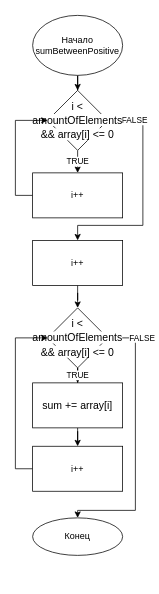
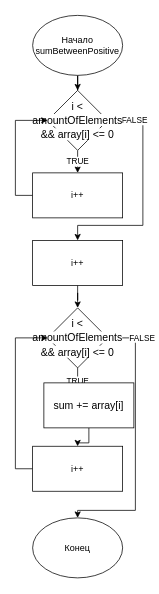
  <mxCell id="0" />
  <mxCell id="1" parent="0" />
  <mxCell id="2" style="edgeStyle=orthogonalEdgeStyle;rounded=0;orthogonalLoop=1;jettySize=auto;html=1;entryX=0.5;entryY=0;entryDx=0;entryDy=0;" edge="1" parent="1" source="3" target="6"><mxGeometry relative="1" as="geometry" /></mxCell>
  <mxCell id="3" value="Начало&lt;br&gt;sumBetweenPositive" style="ellipse;whiteSpace=wrap;html=1;" vertex="1" parent="1"><mxGeometry x="43" y="20" width="120" height="80" as="geometry" /></mxCell>
  <mxCell id="4" value="TRUE" style="edgeStyle=orthogonalEdgeStyle;rounded=0;orthogonalLoop=1;jettySize=auto;html=1;entryX=0.5;entryY=0;entryDx=0;entryDy=0;" edge="1" parent="1" source="6" target="8"><mxGeometry relative="1" as="geometry" /></mxCell>
  <mxCell id="5" value="FALSE" style="edgeStyle=orthogonalEdgeStyle;rounded=0;orthogonalLoop=1;jettySize=auto;html=1;entryX=0.5;entryY=0;entryDx=0;entryDy=0;" edge="1" parent="1" source="6" target="10"><mxGeometry x="-0.755" relative="1" as="geometry"><mxPoint x="97" y="310" as="targetPoint" /><Array as="points"><mxPoint x="190" y="160" /><mxPoint x="190" y="300" /><mxPoint x="103" y="300" /></Array><mxPoint as="offset" /></mxGeometry></mxCell>
  <mxCell id="6" value="&lt;div style=&quot;font-size: 14px; line-height: 19px;&quot;&gt;&lt;span style=&quot;background-color: rgb(255, 255, 255);&quot;&gt;i &amp;lt; amountOfElements &amp;amp;&amp;amp; array[i] &amp;lt;= 0&lt;/span&gt;&lt;/div&gt;" style="rhombus;whiteSpace=wrap;html=1;" vertex="1" parent="1"><mxGeometry x="63" y="120" width="80" height="80" as="geometry" /></mxCell>
  <mxCell id="7" style="edgeStyle=orthogonalEdgeStyle;rounded=0;orthogonalLoop=1;jettySize=auto;html=1;entryX=0;entryY=0.5;entryDx=0;entryDy=0;" edge="1" parent="1" source="8" target="6"><mxGeometry relative="1" as="geometry"><mxPoint x="19" y="160" as="targetPoint" /><Array as="points"><mxPoint x="20" y="260" /><mxPoint x="20" y="160" /></Array></mxGeometry></mxCell>
  <mxCell id="8" value="i++" style="rounded=0;whiteSpace=wrap;html=1;" vertex="1" parent="1"><mxGeometry x="43" y="230" width="120" height="60" as="geometry" /></mxCell>
  <mxCell id="9" style="edgeStyle=orthogonalEdgeStyle;rounded=0;orthogonalLoop=1;jettySize=auto;html=1;entryX=0.5;entryY=0;entryDx=0;entryDy=0;" edge="1" parent="1" source="10" target="13"><mxGeometry relative="1" as="geometry" /></mxCell>
  <mxCell id="10" value="i++" style="rounded=0;whiteSpace=wrap;html=1;" vertex="1" parent="1"><mxGeometry x="43" y="320" width="120" height="60" as="geometry" /></mxCell>
  <mxCell id="11" value="TRUE" style="edgeStyle=orthogonalEdgeStyle;rounded=0;orthogonalLoop=1;jettySize=auto;html=1;entryX=0.5;entryY=0;entryDx=0;entryDy=0;" edge="1" parent="1" source="13" target="17"><mxGeometry relative="1" as="geometry" /></mxCell>
  <mxCell id="12" value="FALSE" style="edgeStyle=orthogonalEdgeStyle;rounded=0;orthogonalLoop=1;jettySize=auto;html=1;entryX=0.5;entryY=0;entryDx=0;entryDy=0;" edge="1" parent="1" source="13" target="18"><mxGeometry x="-0.791" y="9" relative="1" as="geometry"><mxPoint x="99" y="680" as="targetPoint" /><Array as="points"><mxPoint x="180" y="450" /><mxPoint x="180" y="680" /><mxPoint x="103" y="680" /></Array><mxPoint as="offset" /></mxGeometry></mxCell>
  <mxCell id="13" value="&lt;div style=&quot;font-size: 14px; line-height: 19px;&quot;&gt;&lt;span style=&quot;background-color: rgb(255, 255, 255);&quot;&gt;i &amp;lt; amountOfElements &amp;amp;&amp;amp; array[i] &amp;lt;= 0&lt;/span&gt;&lt;/div&gt;" style="rhombus;whiteSpace=wrap;html=1;" vertex="1" parent="1"><mxGeometry x="63" y="410" width="80" height="80" as="geometry" /></mxCell>
  <mxCell id="14" style="edgeStyle=orthogonalEdgeStyle;rounded=0;orthogonalLoop=1;jettySize=auto;html=1;entryX=0;entryY=0.5;entryDx=0;entryDy=0;" edge="1" parent="1" source="15" target="13"><mxGeometry relative="1" as="geometry"><mxPoint x="19" y="440" as="targetPoint" /><Array as="points"><mxPoint x="20" y="625" /><mxPoint x="20" y="450" /></Array></mxGeometry></mxCell>
  <mxCell id="15" value="i++" style="rounded=0;whiteSpace=wrap;html=1;" vertex="1" parent="1"><mxGeometry x="43" y="594.5" width="120" height="60" as="geometry" /></mxCell>
  <mxCell id="16" style="edgeStyle=orthogonalEdgeStyle;rounded=0;orthogonalLoop=1;jettySize=auto;html=1;entryX=0.5;entryY=0;entryDx=0;entryDy=0;" edge="1" parent="1" source="17" target="15"><mxGeometry relative="1" as="geometry" /></mxCell>
- <mxCell id="17" value="&lt;div style=&quot;font-size: 14px; line-height: 19px;&quot;&gt;&lt;span style=&quot;background-color: rgb(255, 255, 255);&quot;&gt;sum += array[i]&lt;/span&gt;&lt;/div&gt;" style="rounded=0;whiteSpace=wrap;html=1;" vertex="1" parent="1"><mxGeometry x="43" y="510" width="120" height="60" as="geometry" /></mxCell>
- <mxCell id="18" value="Конец" style="ellipse;whiteSpace=wrap;html=1;" vertex="1" parent="1"><mxGeometry x="43" y="690" width="120" height="50" as="geometry" /></mxCell>
+ <mxCell id="17" value="&lt;div style=&quot;font-size: 14px; line-height: 19px;&quot;&gt;&lt;span style=&quot;background-color: rgb(255, 255, 255);&quot;&gt;sum += array[i]&lt;/span&gt;&lt;/div&gt;" style="rounded=0;whiteSpace=wrap;html=1;" vertex="1" parent="1"><mxGeometry x="58" y="510" width="120" height="60" as="geometry" /></mxCell>
+ <mxCell id="18" value="Конец" style="ellipse;whiteSpace=wrap;html=1;" vertex="1" parent="1"><mxGeometry x="43" y="690" width="120" height="80" as="geometry" /></mxCell>
